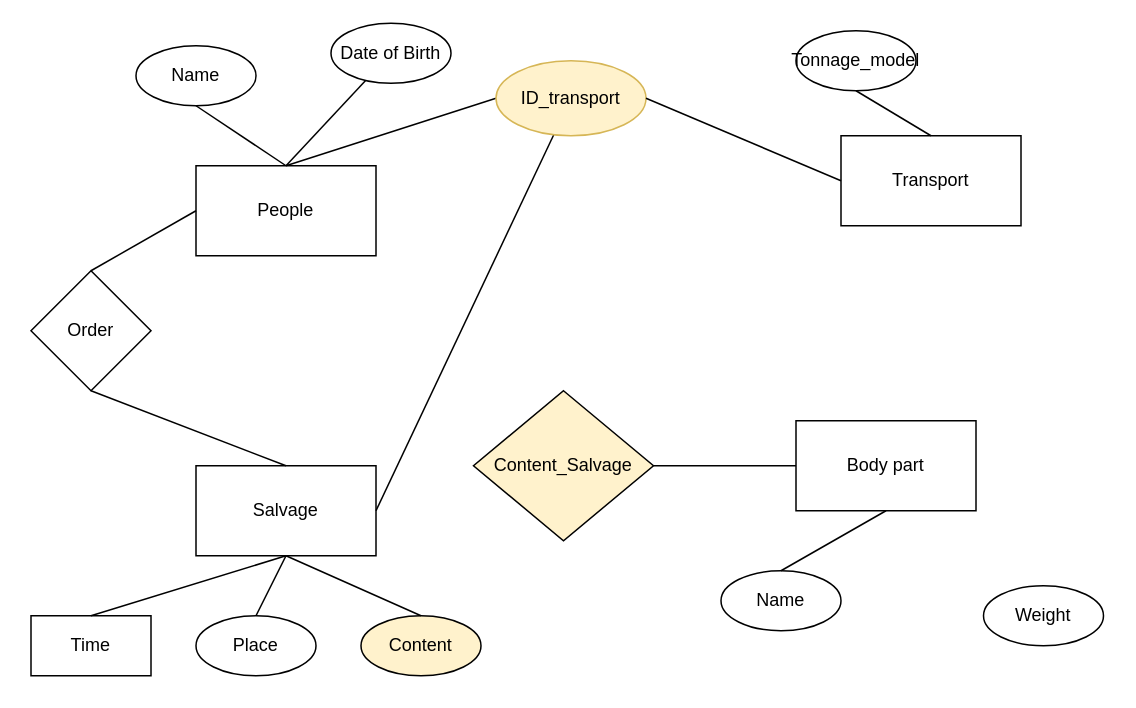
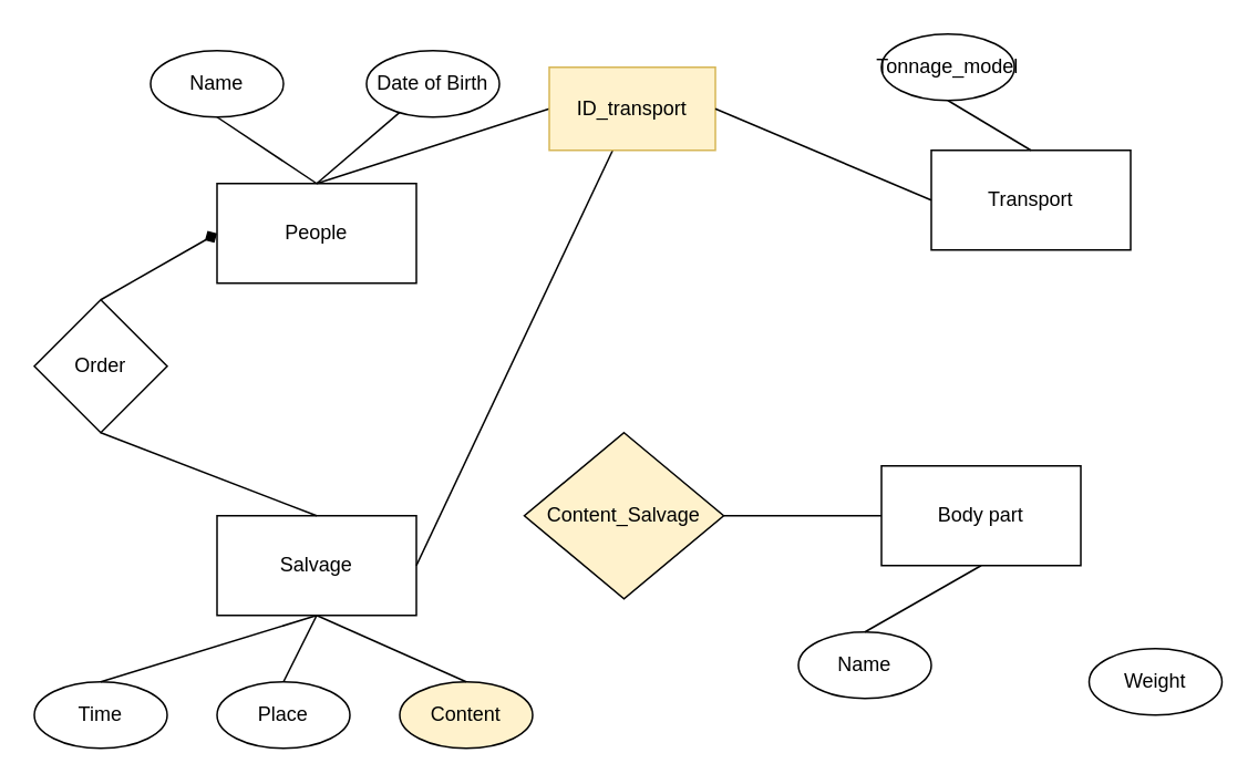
  <mxCell id="0" />
  <mxCell id="1" parent="0" />
  <mxCell id="2" value="People" style="rounded=0;whiteSpace=wrap;html=1;" parent="1" vertex="1"><mxGeometry x="130" y="110" width="120" height="60" as="geometry" /></mxCell>
  <mxCell id="3" value="Body part" style="rounded=0;whiteSpace=wrap;html=1;" parent="1" vertex="1"><mxGeometry x="530" y="280" width="120" height="60" as="geometry" /></mxCell>
  <mxCell id="4" value="Salvage" style="rounded=0;whiteSpace=wrap;html=1;" parent="1" vertex="1"><mxGeometry x="130" y="310" width="120" height="60" as="geometry" /></mxCell>
  <mxCell id="5" value="Transport" style="rounded=0;whiteSpace=wrap;html=1;" parent="1" vertex="1"><mxGeometry x="560" y="90" width="120" height="60" as="geometry" /></mxCell>
  <mxCell id="6" value="Name" style="ellipse;whiteSpace=wrap;html=1;" parent="1" vertex="1"><mxGeometry x="90" y="30" width="80" height="40" as="geometry" /></mxCell>
- <mxCell id="7" value="Date of Birth" style="ellipse;whiteSpace=wrap;html=1;" parent="1" vertex="1"><mxGeometry x="220" y="15" width="80" height="40" as="geometry" /></mxCell>
+ <mxCell id="7" value="Date of Birth" style="ellipse;whiteSpace=wrap;html=1;" parent="1" vertex="1"><mxGeometry x="220" y="30" width="80" height="40" as="geometry" /></mxCell>
  <mxCell id="8" value="" style="endArrow=none;html=1;rounded=0;exitX=0.5;exitY=1;exitDx=0;exitDy=0;entryX=0.5;entryY=0;entryDx=0;entryDy=0;" parent="1" source="6" target="2" edge="1"><mxGeometry width="50" height="50" relative="1" as="geometry"><mxPoint x="330" y="370" as="sourcePoint" /><mxPoint x="380" y="320" as="targetPoint" /></mxGeometry></mxCell>
  <mxCell id="9" value="" style="endArrow=none;html=1;rounded=0;exitX=0.5;exitY=0;exitDx=0;exitDy=0;" parent="1" source="2" target="7" edge="1"><mxGeometry width="50" height="50" relative="1" as="geometry"><mxPoint x="330" y="370" as="sourcePoint" /><mxPoint x="380" y="320" as="targetPoint" /></mxGeometry></mxCell>
  <mxCell id="10" value="Name" style="ellipse;whiteSpace=wrap;html=1;" parent="1" vertex="1"><mxGeometry x="480" y="380" width="80" height="40" as="geometry" /></mxCell>
  <mxCell id="11" value="Weight" style="ellipse;whiteSpace=wrap;html=1;" parent="1" vertex="1"><mxGeometry x="655" y="390" width="80" height="40" as="geometry" /></mxCell>
  <mxCell id="12" value="" style="endArrow=none;html=1;rounded=0;exitX=0.5;exitY=0;exitDx=0;exitDy=0;entryX=0.5;entryY=1;entryDx=0;entryDy=0;" parent="1" source="10" target="3" edge="1"><mxGeometry width="50" height="50" relative="1" as="geometry"><mxPoint x="355" y="650" as="sourcePoint" /><mxPoint x="405" y="600" as="targetPoint" /></mxGeometry></mxCell>
- <mxCell id="13" value="Time" style="whiteSpace=wrap;html=1;rounded=0;" parent="1" vertex="1"><mxGeometry x="20" y="410" width="80" height="40" as="geometry" /></mxCell>
+ <mxCell id="13" value="Time" style="ellipse;whiteSpace=wrap;html=1;" parent="1" vertex="1"><mxGeometry x="20" y="410" width="80" height="40" as="geometry" /></mxCell>
  <mxCell id="14" value="Place" style="ellipse;whiteSpace=wrap;html=1;" parent="1" vertex="1"><mxGeometry x="130" y="410" width="80" height="40" as="geometry" /></mxCell>
  <mxCell id="15" value="Content" style="ellipse;whiteSpace=wrap;html=1;fillColor=#fff2cc;" parent="1" vertex="1"><mxGeometry x="240" y="410" width="80" height="40" as="geometry" /></mxCell>
  <mxCell id="16" value="" style="endArrow=none;html=1;rounded=0;exitX=0.5;exitY=1;exitDx=0;exitDy=0;entryX=0.5;entryY=0;entryDx=0;entryDy=0;" parent="1" source="4" target="15" edge="1"><mxGeometry width="50" height="50" relative="1" as="geometry"><mxPoint x="330" y="370" as="sourcePoint" /><mxPoint x="380" y="320" as="targetPoint" /></mxGeometry></mxCell>
  <mxCell id="17" value="" style="endArrow=none;html=1;rounded=0;exitX=0.5;exitY=1;exitDx=0;exitDy=0;entryX=0.5;entryY=0;entryDx=0;entryDy=0;" parent="1" source="4" target="14" edge="1"><mxGeometry width="50" height="50" relative="1" as="geometry"><mxPoint x="200" y="380" as="sourcePoint" /><mxPoint x="290" y="420" as="targetPoint" /></mxGeometry></mxCell>
  <mxCell id="18" value="" style="endArrow=none;html=1;rounded=0;exitX=0.5;exitY=1;exitDx=0;exitDy=0;entryX=0.5;entryY=0;entryDx=0;entryDy=0;" parent="1" source="4" target="13" edge="1"><mxGeometry width="50" height="50" relative="1" as="geometry"><mxPoint x="210" y="390" as="sourcePoint" /><mxPoint x="300" y="430" as="targetPoint" /></mxGeometry></mxCell>
  <mxCell id="19" value="Tonnage_model" style="ellipse;whiteSpace=wrap;html=1;" parent="1" vertex="1"><mxGeometry x="530" y="20" width="80" height="40" as="geometry" /></mxCell>
  <mxCell id="20" value="" style="endArrow=none;html=1;rounded=0;exitX=0.5;exitY=1;exitDx=0;exitDy=0;entryX=0.5;entryY=0;entryDx=0;entryDy=0;" parent="1" source="19" target="5" edge="1"><mxGeometry width="50" height="50" relative="1" as="geometry"><mxPoint x="355" y="510" as="sourcePoint" /><mxPoint x="615" y="130" as="targetPoint" /></mxGeometry></mxCell>
  <mxCell id="21" value="Order" style="rhombus;whiteSpace=wrap;html=1;" parent="1" vertex="1"><mxGeometry x="20" y="180" width="80" height="80" as="geometry" /></mxCell>
  <mxCell id="22" value="" style="endArrow=none;html=1;rounded=0;exitX=0.5;exitY=1;exitDx=0;exitDy=0;entryX=0.5;entryY=0;entryDx=0;entryDy=0;" parent="1" source="21" target="4" edge="1"><mxGeometry width="50" height="50" relative="1" as="geometry"><mxPoint x="330" y="370" as="sourcePoint" /><mxPoint x="380" y="320" as="targetPoint" /></mxGeometry></mxCell>
- <mxCell id="23" value="" style="endArrow=none;html=1;rounded=0;exitX=0.5;exitY=0;exitDx=0;exitDy=0;entryX=0;entryY=0.5;entryDx=0;entryDy=0;" parent="1" source="21" target="2" edge="1"><mxGeometry width="50" height="50" relative="1" as="geometry"><mxPoint x="330" y="370" as="sourcePoint" /><mxPoint x="40" y="240" as="targetPoint" /></mxGeometry></mxCell>
+ <mxCell id="23" value="" style="endArrow=diamond;html=1;rounded=0;exitX=0.5;exitY=0;exitDx=0;exitDy=0;entryX=0;entryY=0.5;entryDx=0;entryDy=0;" parent="1" source="21" target="2" edge="1"><mxGeometry width="50" height="50" relative="1" as="geometry"><mxPoint x="330" y="370" as="sourcePoint" /><mxPoint x="40" y="240" as="targetPoint" /></mxGeometry></mxCell>
  <mxCell id="24" value="Content_Salvage" style="rhombus;whiteSpace=wrap;html=1;fillColor=#fff2cc;" parent="1" vertex="1"><mxGeometry x="315" y="260" width="120" height="100" as="geometry" /></mxCell>
  <mxCell id="25" value="" style="endArrow=none;html=1;rounded=0;exitX=1;exitY=0.5;exitDx=0;exitDy=0;" parent="1" source="4" target="28" edge="1"><mxGeometry width="50" height="50" relative="1" as="geometry"><mxPoint x="330" y="370" as="sourcePoint" /><mxPoint x="380" y="320" as="targetPoint" /></mxGeometry></mxCell>
  <mxCell id="26" value="" style="endArrow=none;html=1;rounded=0;entryX=1;entryY=0.5;entryDx=0;entryDy=0;exitX=0;exitY=0.5;exitDx=0;exitDy=0;" parent="1" source="3" target="24" edge="1"><mxGeometry width="50" height="50" relative="1" as="geometry"><mxPoint x="330" y="370" as="sourcePoint" /><mxPoint x="380" y="320" as="targetPoint" /></mxGeometry></mxCell>
  <mxCell id="27" value="" style="endArrow=none;html=1;rounded=0;exitX=0.5;exitY=0;exitDx=0;exitDy=0;entryX=0;entryY=0.5;entryDx=0;entryDy=0;" edge="1" parent="1" source="2" target="28"><mxGeometry width="50" height="50" relative="1" as="geometry"><mxPoint x="330" y="370" as="sourcePoint" /><mxPoint x="340" y="80" as="targetPoint" /></mxGeometry></mxCell>
- <mxCell id="28" value="ID_transport" style="ellipse;whiteSpace=wrap;html=1;fillColor=#fff2cc;strokeColor=#d6b656;" vertex="1" parent="1"><mxGeometry x="330" y="40" width="100" height="50" as="geometry" /></mxCell>
+ <mxCell id="28" value="ID_transport" style="whiteSpace=wrap;html=1;fillColor=#fff2cc;strokeColor=#d6b656;rounded=0;" vertex="1" parent="1"><mxGeometry x="330" y="40" width="100" height="50" as="geometry" /></mxCell>
  <mxCell id="29" value="" style="endArrow=none;html=1;rounded=0;exitX=1;exitY=0.5;exitDx=0;exitDy=0;entryX=0;entryY=0.5;entryDx=0;entryDy=0;" edge="1" parent="1" source="28" target="5"><mxGeometry width="50" height="50" relative="1" as="geometry"><mxPoint x="330" y="370" as="sourcePoint" /><mxPoint x="380" y="320" as="targetPoint" /></mxGeometry></mxCell>
